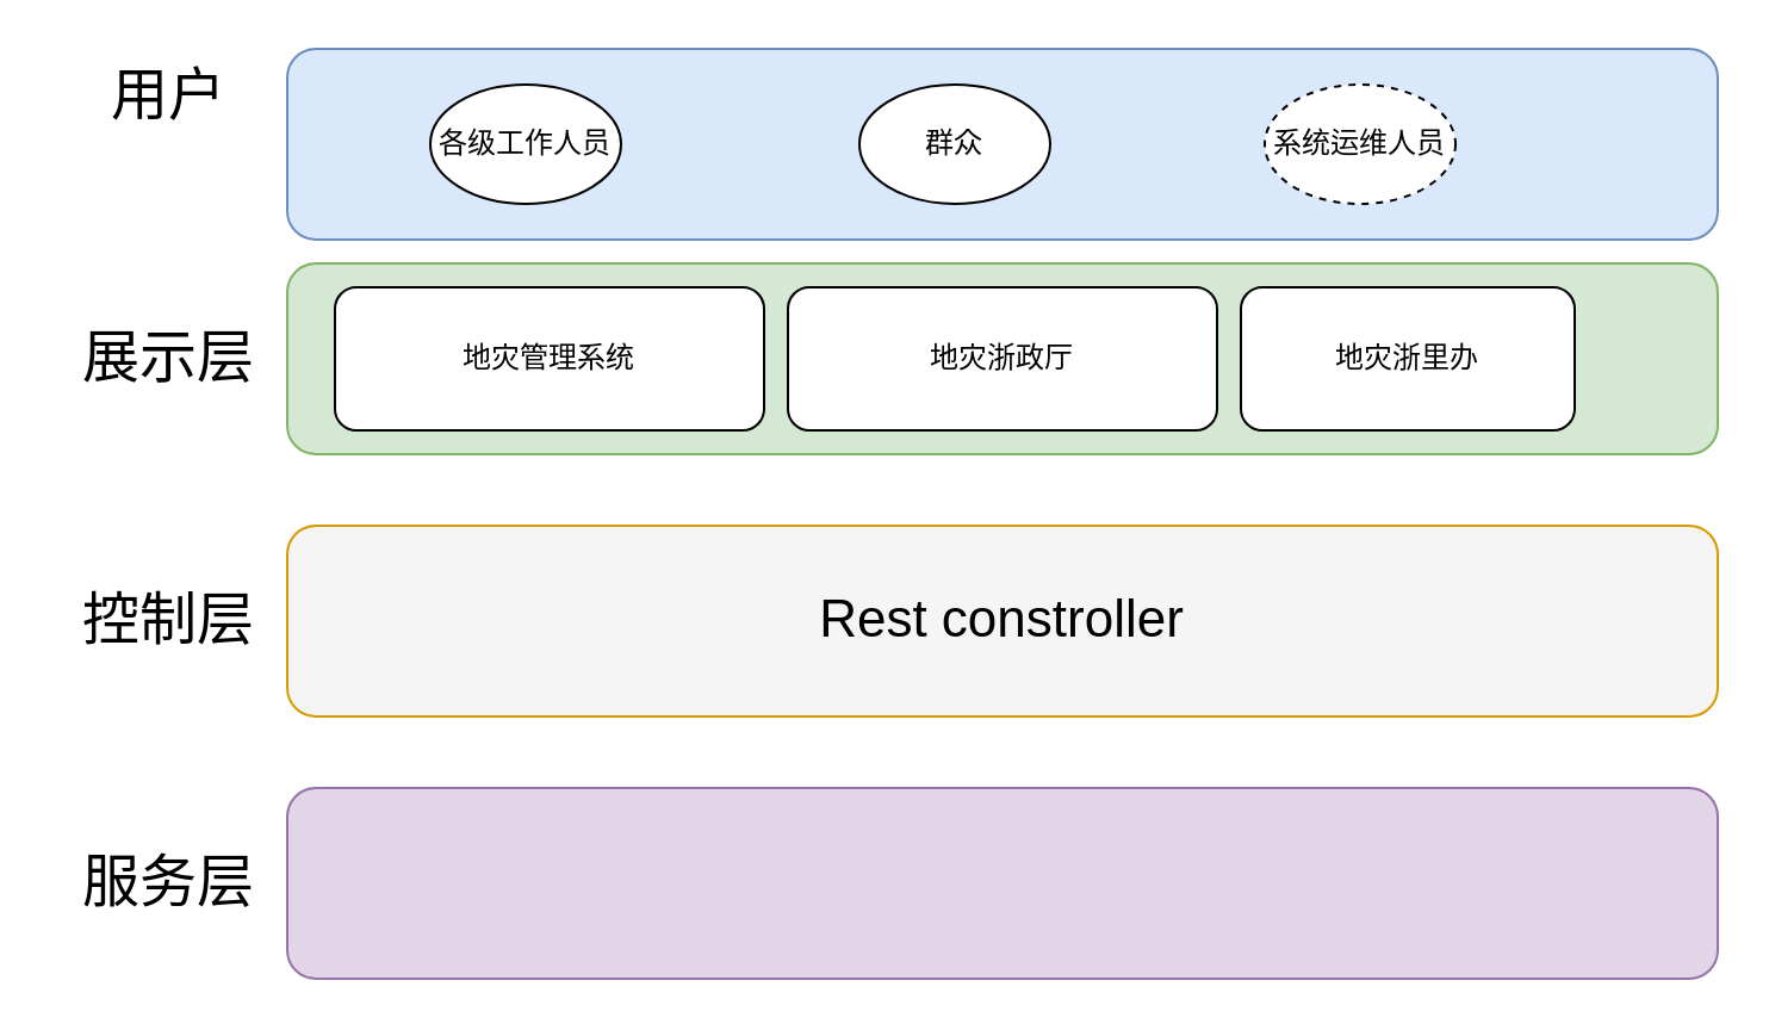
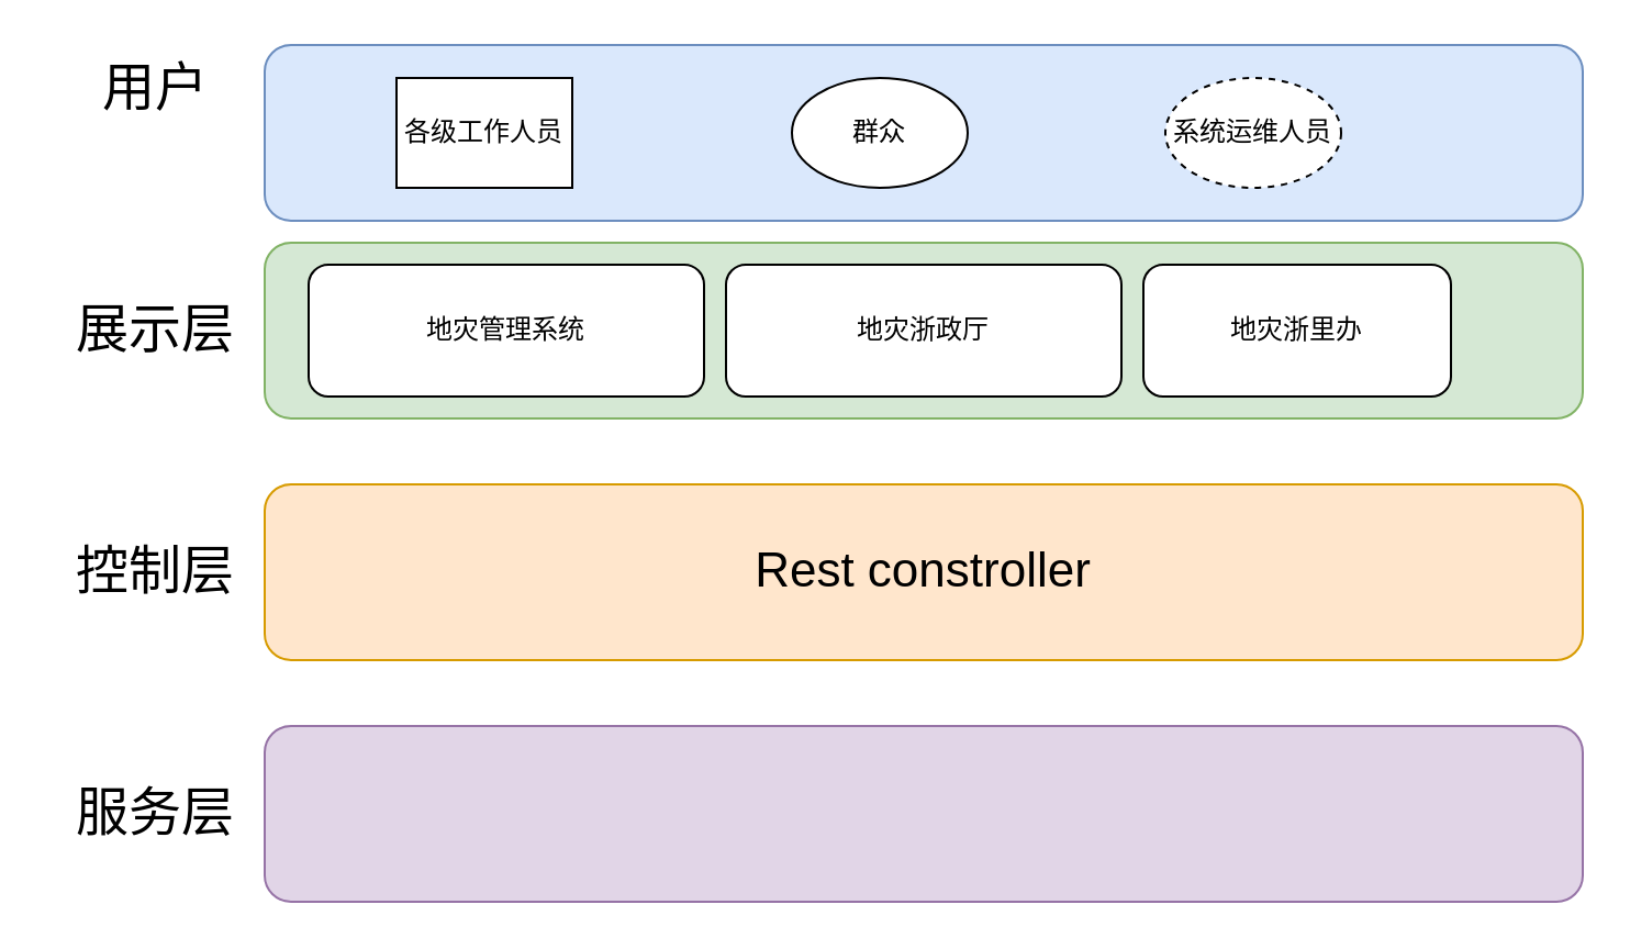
  <mxCell id="0" />
  <mxCell id="1" parent="0" />
  <mxCell id="2" value="用户" style="text;strokeColor=none;fillColor=none;html=1;fontSize=24;fontStyle=0;verticalAlign=middle;align=center;fontColor=default;" vertex="1" parent="1"><mxGeometry x="20" y="20" width="100" height="40" as="geometry" /></mxCell>
  <mxCell id="3" value="展示层" style="text;strokeColor=none;fillColor=none;html=1;fontSize=24;fontStyle=0;verticalAlign=middle;align=center;fontColor=default;" vertex="1" parent="1"><mxGeometry x="20" y="130" width="100" height="40" as="geometry" /></mxCell>
  <mxCell id="4" value="" style="rounded=1;whiteSpace=wrap;html=1;strokeColor=#82b366;fillColor=#d5e8d4;fontColor=default;" vertex="1" parent="1"><mxGeometry x="120" y="110" width="600" height="80" as="geometry" /></mxCell>
  <mxCell id="5" value="地灾管理系统" style="rounded=1;whiteSpace=wrap;html=1;fontColor=default;strokeColor=default;fillColor=default;" vertex="1" parent="1"><mxGeometry x="140" y="120" width="180" height="60" as="geometry" /></mxCell>
  <mxCell id="6" value="地灾浙政厅" style="rounded=1;whiteSpace=wrap;html=1;fontColor=default;strokeColor=default;fillColor=default;" vertex="1" parent="1"><mxGeometry x="330" y="120" width="180" height="60" as="geometry" /></mxCell>
  <mxCell id="7" value="地灾浙里办" style="rounded=1;whiteSpace=wrap;html=1;fontColor=default;strokeColor=default;fillColor=default;" vertex="1" parent="1"><mxGeometry x="520" y="120" width="140" height="60" as="geometry" /></mxCell>
  <mxCell id="8" value="" style="rounded=1;whiteSpace=wrap;html=1;strokeColor=#6c8ebf;fillColor=#dae8fc;fontColor=default;" vertex="1" parent="1"><mxGeometry x="120" y="20" width="600" height="80" as="geometry" /></mxCell>
- <mxCell id="9" value="各级工作人员" style="ellipse;whiteSpace=wrap;html=1;fontColor=default;strokeColor=default;fillColor=default;" vertex="1" parent="1"><mxGeometry x="180" y="35" width="80" height="50" as="geometry" /></mxCell>
+ <mxCell id="9" value="各级工作人员" style="whiteSpace=wrap;html=1;fontColor=default;strokeColor=default;fillColor=default;rounded=0;" vertex="1" parent="1"><mxGeometry x="180" y="35" width="80" height="50" as="geometry" /></mxCell>
  <mxCell id="10" value="群众" style="ellipse;whiteSpace=wrap;html=1;fontColor=default;strokeColor=default;fillColor=default;" vertex="1" parent="1"><mxGeometry x="360" y="35" width="80" height="50" as="geometry" /></mxCell>
  <mxCell id="11" value="系统运维人员" style="ellipse;whiteSpace=wrap;html=1;fontColor=default;strokeColor=default;fillColor=default;dashed=1;" vertex="1" parent="1"><mxGeometry x="530" y="35" width="80" height="50" as="geometry" /></mxCell>
- <mxCell id="12" value="Rest constroller" style="rounded=1;whiteSpace=wrap;html=1;strokeColor=#d79b00;fillColor=#f5f5f5;fontColor=default;fontSize=22;" vertex="1" parent="1"><mxGeometry x="120" y="220" width="600" height="80" as="geometry" /></mxCell>
+ <mxCell id="12" value="Rest constroller" style="rounded=1;whiteSpace=wrap;html=1;strokeColor=#d79b00;fillColor=#ffe6cc;fontColor=default;fontSize=22;" vertex="1" parent="1"><mxGeometry x="120" y="220" width="600" height="80" as="geometry" /></mxCell>
  <mxCell id="13" value="控制层" style="text;strokeColor=none;fillColor=none;html=1;fontSize=24;fontStyle=0;verticalAlign=middle;align=center;fontColor=default;" vertex="1" parent="1"><mxGeometry x="20" y="240" width="100" height="40" as="geometry" /></mxCell>
  <mxCell id="14" value="" style="rounded=1;whiteSpace=wrap;html=1;strokeColor=#9673a6;fillColor=#e1d5e7;fontColor=default;" vertex="1" parent="1"><mxGeometry x="120" y="330" width="600" height="80" as="geometry" /></mxCell>
  <mxCell id="15" value="服务层" style="text;strokeColor=none;fillColor=none;html=1;fontSize=24;fontStyle=0;verticalAlign=middle;align=center;fontColor=default;" vertex="1" parent="1"><mxGeometry x="20" y="350" width="100" height="40" as="geometry" /></mxCell>
